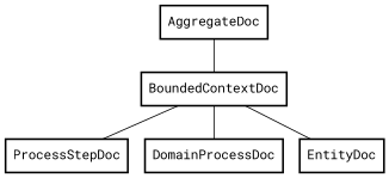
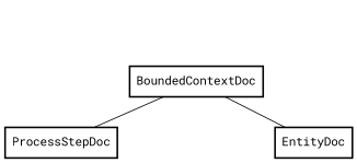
  graph {
    fontname="Roboto Mono"
    splines=spline
    node [fontname="Roboto Mono" shape=box style=bold]
    edge [fontname="Roboto Mono" style=solid]
    BoundedContextDoc
    ProcessStepDoc
-   DomainProcessDoc
    EntityDoc
-   AggregateDoc
    BoundedContextDoc -- ProcessStepDoc
-   BoundedContextDoc -- DomainProcessDoc
    BoundedContextDoc -- EntityDoc
-   AggregateDoc -- BoundedContextDoc
  }
